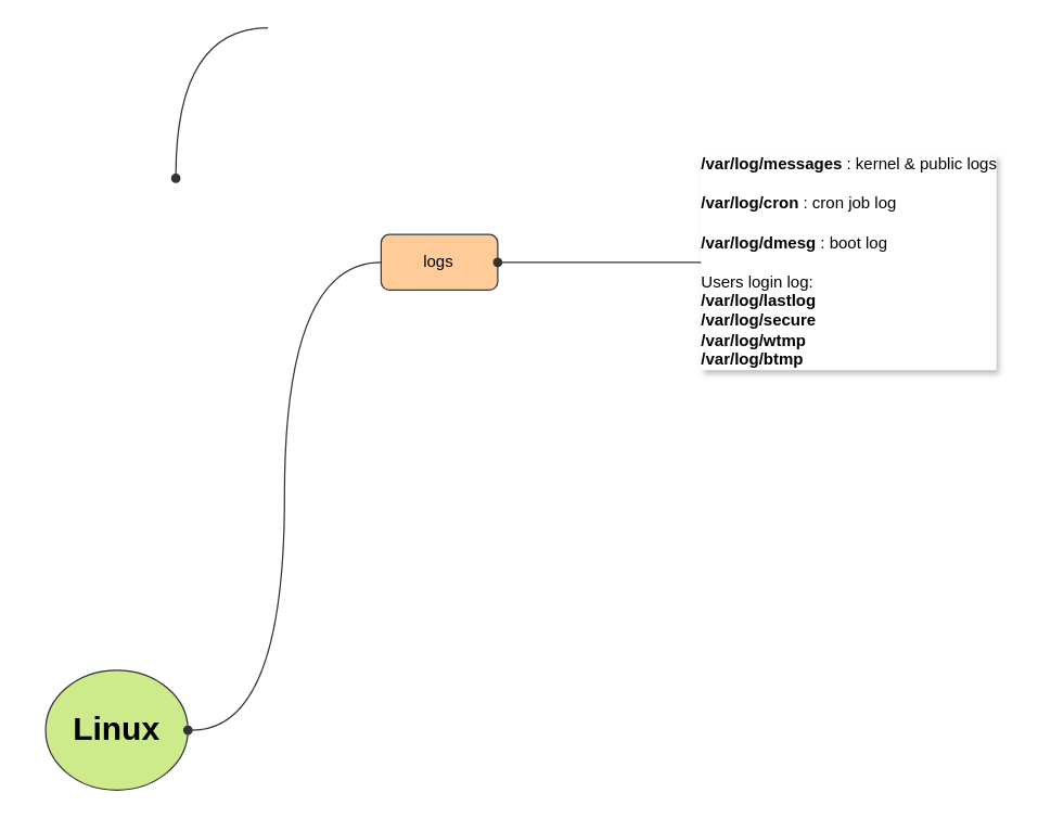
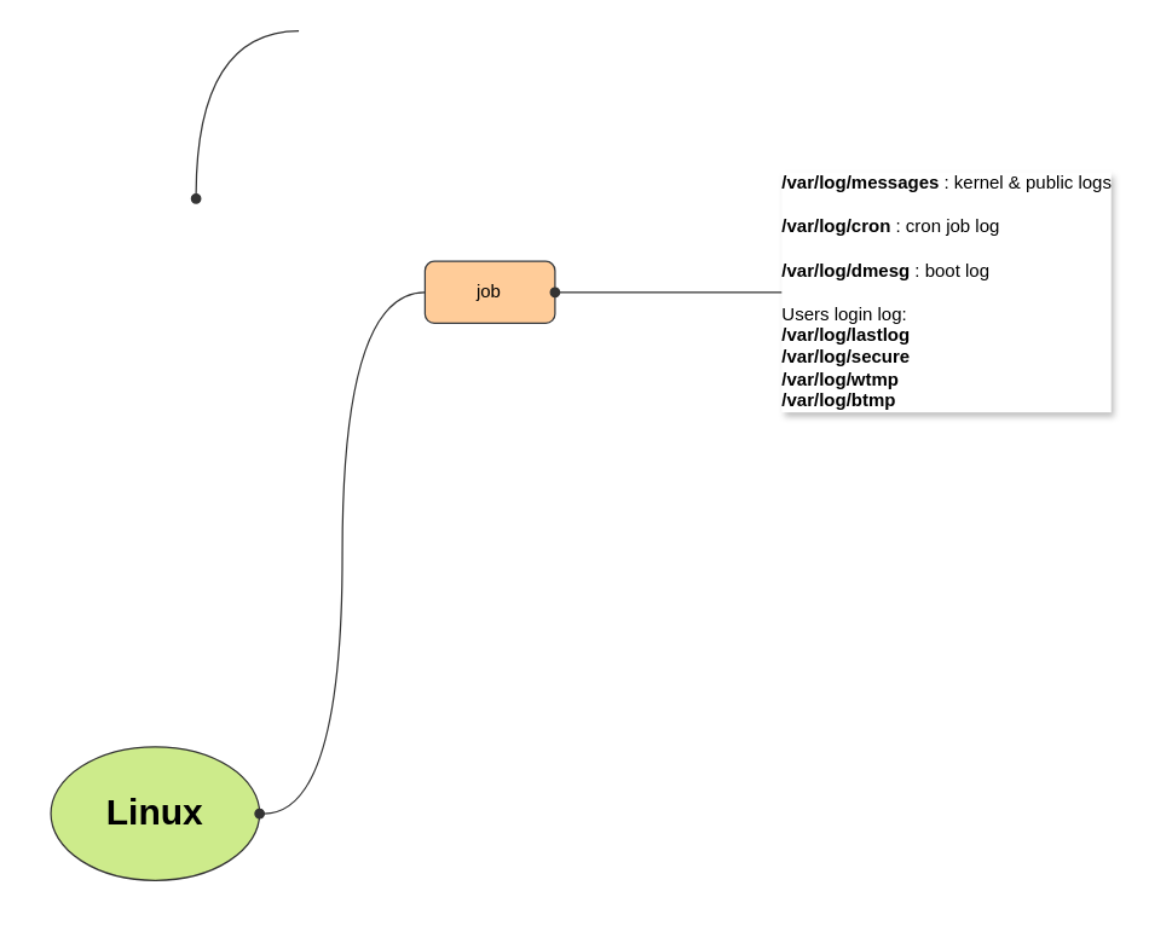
  <mxCell id="0" />
  <mxCell id="1" parent="0" />
  <mxCell id="2" value="" style="group" parent="1" connectable="0" vertex="1"><mxGeometry x="20" y="485.62" width="164" height="105" as="geometry" /></mxCell>
- <mxCell id="3" value="&lt;h1&gt;Linux&lt;/h1&gt;" style="ellipse;whiteSpace=wrap;html=1;fillColor=#cdeb8b;strokeColor=#333333;" parent="2" vertex="1"><mxGeometry x="12.947" y="8.289" width="105" height="88.421" as="geometry" /></mxCell>
+ <mxCell id="3" value="&lt;h1&gt;Linux&lt;/h1&gt;" style="ellipse;whiteSpace=wrap;html=1;fillColor=#cdeb8b;strokeColor=#333333;" parent="2" vertex="1"><mxGeometry x="12.947" y="8.289" width="138.105" height="88.421" as="geometry" /></mxCell>
  <mxCell id="4" value="" style="group" parent="1" vertex="1" connectable="0"><mxGeometry x="275" y="167" width="97" height="52" as="geometry" /></mxCell>
- <mxCell id="5" value="logs" style="rounded=1;whiteSpace=wrap;html=1;fillColor=#ffcc99;strokeColor=#36393d;" parent="4" vertex="1"><mxGeometry x="5.484" y="5.544" width="86.025" height="40.918" as="geometry" /></mxCell>
+ <mxCell id="5" value="job" style="rounded=1;whiteSpace=wrap;html=1;fillColor=#ffcc99;strokeColor=#36393d;" parent="4" vertex="1"><mxGeometry x="5.484" y="5.544" width="86.025" height="40.918" as="geometry" /></mxCell>
  <mxCell id="6" style="edgeStyle=orthogonalEdgeStyle;shape=connector;curved=1;rounded=1;orthogonalLoop=1;jettySize=auto;html=1;labelBackgroundColor=default;strokeColor=#333333;align=center;verticalAlign=middle;fontFamily=Helvetica;fontSize=11;fontColor=default;endArrow=oval;endFill=1;strokeWidth=1;endSize=6;exitX=0;exitY=0.5;exitDx=0;exitDy=0;entryX=1;entryY=0.5;entryDx=0;entryDy=0;" parent="1" source="5" target="3" edge="1"><mxGeometry relative="1" as="geometry"><mxPoint x="225" y="403" as="targetPoint" /><mxPoint x="383" y="371.125" as="sourcePoint" /></mxGeometry></mxCell>
  <mxCell id="7" style="edgeStyle=orthogonalEdgeStyle;shape=connector;curved=1;rounded=1;orthogonalLoop=1;jettySize=auto;html=1;labelBackgroundColor=default;strokeColor=#333333;align=center;verticalAlign=middle;fontFamily=Helvetica;fontSize=11;fontColor=default;endArrow=oval;endFill=1;strokeWidth=1;endSize=6;exitX=0;exitY=0.5;exitDx=0;exitDy=0;entryX=1;entryY=0.5;entryDx=0;entryDy=0;" parent="1" source="9" target="5" edge="1"><mxGeometry relative="1" as="geometry"><mxPoint x="290" y="391" as="targetPoint" /><mxPoint x="539" y="193" as="sourcePoint" /></mxGeometry></mxCell>
  <mxCell id="8" style="edgeStyle=orthogonalEdgeStyle;shape=connector;curved=1;rounded=1;orthogonalLoop=1;jettySize=auto;html=1;labelBackgroundColor=default;strokeColor=#333333;align=center;verticalAlign=middle;fontFamily=Helvetica;fontSize=11;fontColor=default;endArrow=oval;endFill=1;strokeWidth=1;endSize=6;exitX=0;exitY=0.5;exitDx=0;exitDy=0;entryX=1;entryY=0.5;entryDx=0;entryDy=0;" parent="1" edge="1"><mxGeometry relative="1" as="geometry"><mxPoint x="129" y="131" as="targetPoint" /><mxPoint x="197" y="20" as="sourcePoint" /></mxGeometry></mxCell>
  <mxCell id="9" value="&lt;b&gt;/var/log/messages&lt;/b&gt; : kernel &amp;amp; public logs&lt;div&gt;&lt;br&gt;&lt;/div&gt;&lt;div&gt;&lt;b&gt;/var/log/cron&lt;/b&gt; : cron job log&lt;/div&gt;&lt;div&gt;&lt;br&gt;&lt;/div&gt;&lt;div&gt;&lt;b&gt;/var/log/dmesg&lt;/b&gt; : boot log&lt;/div&gt;&lt;div&gt;&lt;br&gt;&lt;/div&gt;&lt;div&gt;Users login log:&lt;/div&gt;&lt;div&gt;&lt;b&gt;/var/log/lastlog&lt;/b&gt;&lt;/div&gt;&lt;div&gt;&lt;b&gt;/var/log/secure&lt;/b&gt;&lt;/div&gt;&lt;div&gt;&lt;b&gt;/var/log/wtmp&lt;/b&gt;&lt;/div&gt;&lt;div&gt;&lt;b&gt;/var/log/btmp&lt;/b&gt;&lt;/div&gt;" style="rounded=0;html=1;labelBorderColor=none;labelBackgroundColor=default;textShadow=1;spacing=0;strokeColor=none;align=left;" parent="1" vertex="1"><mxGeometry x="517" y="113" width="236" height="160" as="geometry" /></mxCell>
